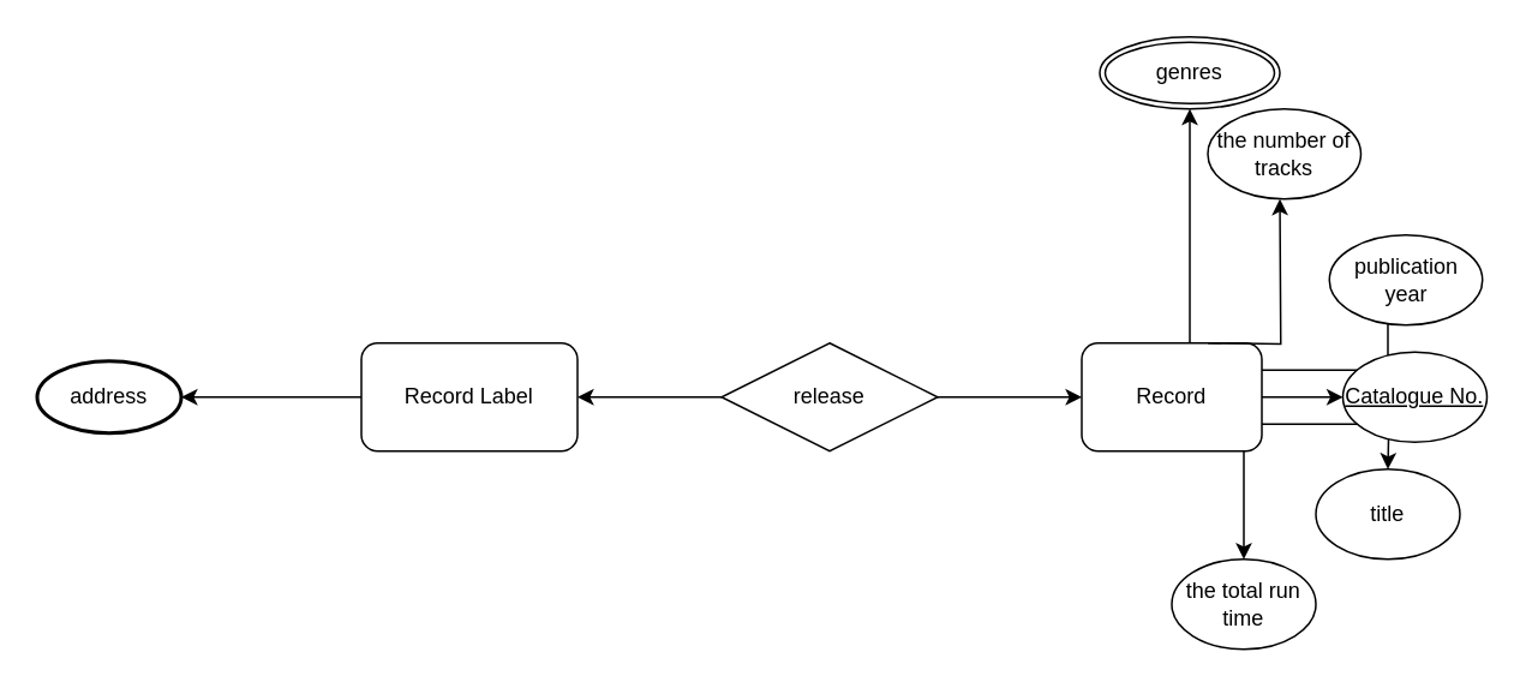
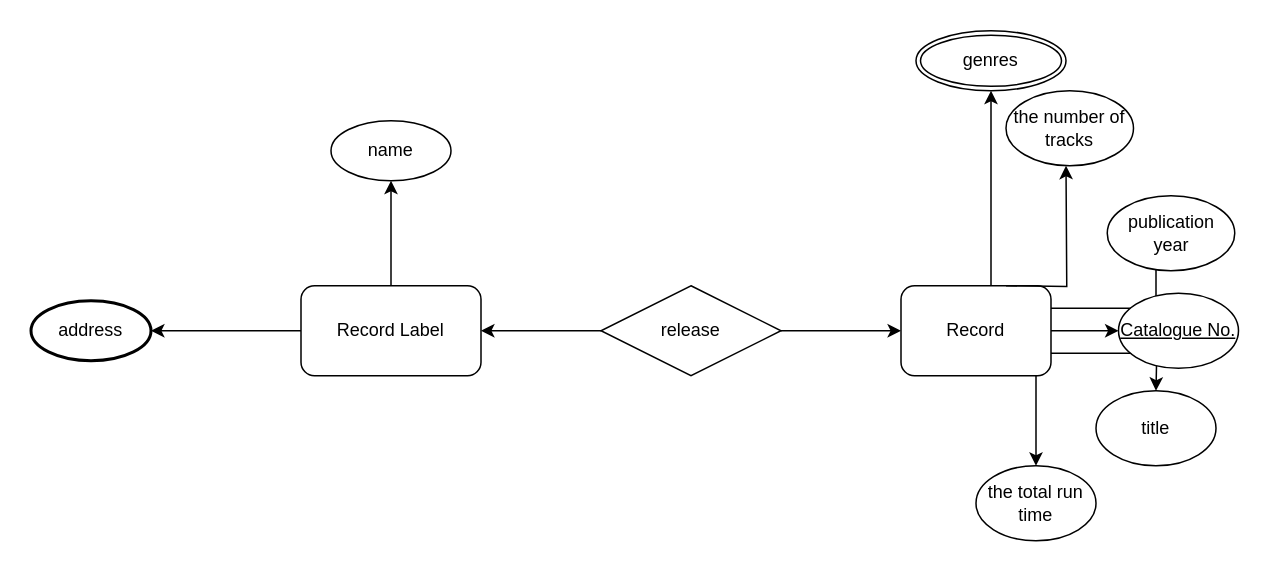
  <mxCell id="0" />
  <mxCell id="1" parent="0" />
  <mxCell id="2" value="" style="edgeStyle=orthogonalEdgeStyle;rounded=0;orthogonalLoop=1;jettySize=auto;html=1;" edge="1" parent="1" source="7" target="8"><mxGeometry relative="1" as="geometry" /></mxCell>
  <mxCell id="3" style="edgeStyle=orthogonalEdgeStyle;rounded=0;orthogonalLoop=1;jettySize=auto;html=1;exitX=1;exitY=0.75;exitDx=0;exitDy=0;" edge="1" parent="1" source="7"><mxGeometry relative="1" as="geometry"><mxPoint x="770" y="260" as="targetPoint" /></mxGeometry></mxCell>
  <mxCell id="4" style="edgeStyle=orthogonalEdgeStyle;rounded=0;orthogonalLoop=1;jettySize=auto;html=1;exitX=1;exitY=0.25;exitDx=0;exitDy=0;entryX=0.5;entryY=1;entryDx=0;entryDy=0;" edge="1" parent="1" source="7" target="10"><mxGeometry relative="1" as="geometry"><mxPoint x="770" y="170" as="targetPoint" /><Array as="points"><mxPoint x="770" y="205" /><mxPoint x="770" y="165" /></Array></mxGeometry></mxCell>
  <mxCell id="5" style="edgeStyle=orthogonalEdgeStyle;rounded=0;orthogonalLoop=1;jettySize=auto;html=1;" edge="1" parent="1"><mxGeometry relative="1" as="geometry"><mxPoint x="690" y="310" as="targetPoint" /><mxPoint x="690.011" y="250" as="sourcePoint" /></mxGeometry></mxCell>
  <mxCell id="6" value="" style="edgeStyle=orthogonalEdgeStyle;rounded=0;orthogonalLoop=1;jettySize=auto;html=1;" edge="1" parent="1"><mxGeometry relative="1" as="geometry"><mxPoint x="609.001" y="190" as="sourcePoint" /><mxPoint x="660" y="60" as="targetPoint" /><Array as="points"><mxPoint x="660" y="190" /><mxPoint x="660" y="80" /></Array></mxGeometry></mxCell>
  <mxCell id="7" value="Record" style="rounded=1;whiteSpace=wrap;html=1;" vertex="1" parent="1"><mxGeometry x="600" y="190" width="100" height="60" as="geometry" /></mxCell>
  <mxCell id="8" value="&lt;u&gt;Catalogue No.&lt;/u&gt;" style="ellipse;whiteSpace=wrap;html=1;rounded=1;" vertex="1" parent="1"><mxGeometry x="745" y="195" width="80" height="50" as="geometry" /></mxCell>
  <mxCell id="9" value="title" style="ellipse;whiteSpace=wrap;html=1;rounded=1;" vertex="1" parent="1"><mxGeometry x="730" y="260" width="80" height="50" as="geometry" /></mxCell>
  <mxCell id="10" value="publication year" style="ellipse;whiteSpace=wrap;html=1;" vertex="1" parent="1"><mxGeometry x="737.5" y="130" width="85" height="50" as="geometry" /></mxCell>
  <mxCell id="11" value="" style="edgeStyle=orthogonalEdgeStyle;rounded=0;orthogonalLoop=1;jettySize=auto;html=1;" edge="1" parent="1"><mxGeometry relative="1" as="geometry"><mxPoint x="670" y="190" as="sourcePoint" /><mxPoint x="710" y="110" as="targetPoint" /></mxGeometry></mxCell>
  <mxCell id="12" value="the number of tracks" style="ellipse;whiteSpace=wrap;html=1;gradientColor=none;perimeterSpacing=1;strokeWidth=1;" vertex="1" parent="1"><mxGeometry x="670" y="60" width="85" height="50" as="geometry" /></mxCell>
  <mxCell id="13" value="the total run time" style="ellipse;whiteSpace=wrap;html=1;rounded=1;" vertex="1" parent="1"><mxGeometry x="650" y="310" width="80" height="50" as="geometry" /></mxCell>
  <mxCell id="14" value="genres" style="ellipse;shape=doubleEllipse;margin=3;whiteSpace=wrap;html=1;align=center;" vertex="1" parent="1"><mxGeometry x="610" y="20" width="100" height="40" as="geometry" /></mxCell>
  <mxCell id="15" value="" style="edgeStyle=orthogonalEdgeStyle;rounded=0;orthogonalLoop=1;jettySize=auto;html=1;" edge="1" parent="1" source="17" target="7"><mxGeometry relative="1" as="geometry" /></mxCell>
  <mxCell id="16" value="" style="edgeStyle=orthogonalEdgeStyle;rounded=0;orthogonalLoop=1;jettySize=auto;html=1;" edge="1" parent="1" source="17" target="20"><mxGeometry relative="1" as="geometry" /></mxCell>
  <mxCell id="17" value="release" style="shape=rhombus;perimeter=rhombusPerimeter;whiteSpace=wrap;html=1;align=center;" vertex="1" parent="1"><mxGeometry x="400" y="190" width="120" height="60" as="geometry" /></mxCell>
+ <mxCell id="18" value="" style="edgeStyle=orthogonalEdgeStyle;rounded=0;orthogonalLoop=1;jettySize=auto;html=1;" edge="1" parent="1" source="20" target="21"><mxGeometry relative="1" as="geometry" /></mxCell>
  <mxCell id="19" value="" style="edgeStyle=orthogonalEdgeStyle;rounded=0;orthogonalLoop=1;jettySize=auto;html=1;" edge="1" parent="1" source="20"><mxGeometry relative="1" as="geometry"><mxPoint x="100" y="220" as="targetPoint" /></mxGeometry></mxCell>
  <mxCell id="20" value="Record Label" style="rounded=1;whiteSpace=wrap;html=1;" vertex="1" parent="1"><mxGeometry x="200" y="190" width="120" height="60" as="geometry" /></mxCell>
+ <mxCell id="21" value="name" style="ellipse;whiteSpace=wrap;html=1;rounded=1;" vertex="1" parent="1"><mxGeometry x="220" y="80" width="80" height="40" as="geometry" /></mxCell>
  <mxCell id="22" value="address" style="ellipse;whiteSpace=wrap;html=1;rounded=1;strokeWidth=2;" vertex="1" parent="1"><mxGeometry x="20" y="200" width="80" height="40" as="geometry" /></mxCell>
